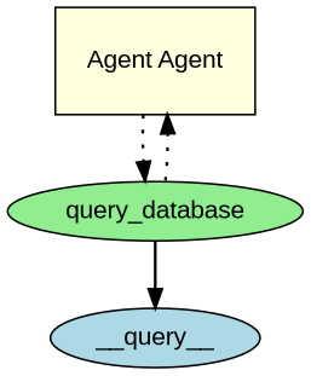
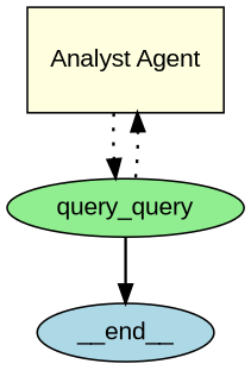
  digraph {
    splines=true
    node [fontname=Arial shape=ellipse style=filled]
    edge [penwidth=1.5 style=dotted]
-   n1 [fillcolor=lightyellow height=0.8 label="Agent Agent" shape=box width=1.5]
-   n2 [fillcolor=lightgreen height=0.3 label=query_database width=0.5]
-   n3 [fillcolor=lightblue height=0.3 label=__query__ width=0.5]
+   n1 [fillcolor=lightyellow height=0.8 label="Analyst Agent" shape=box width=1.5]
+   n2 [fillcolor=lightgreen height=0.3 label=query_query width=0.5]
+   n3 [fillcolor=lightblue height=0.3 label=__end__ width=0.5]
    n1 -> n2
    n2 -> n1
    n2 -> n3 [style=""]
  }
